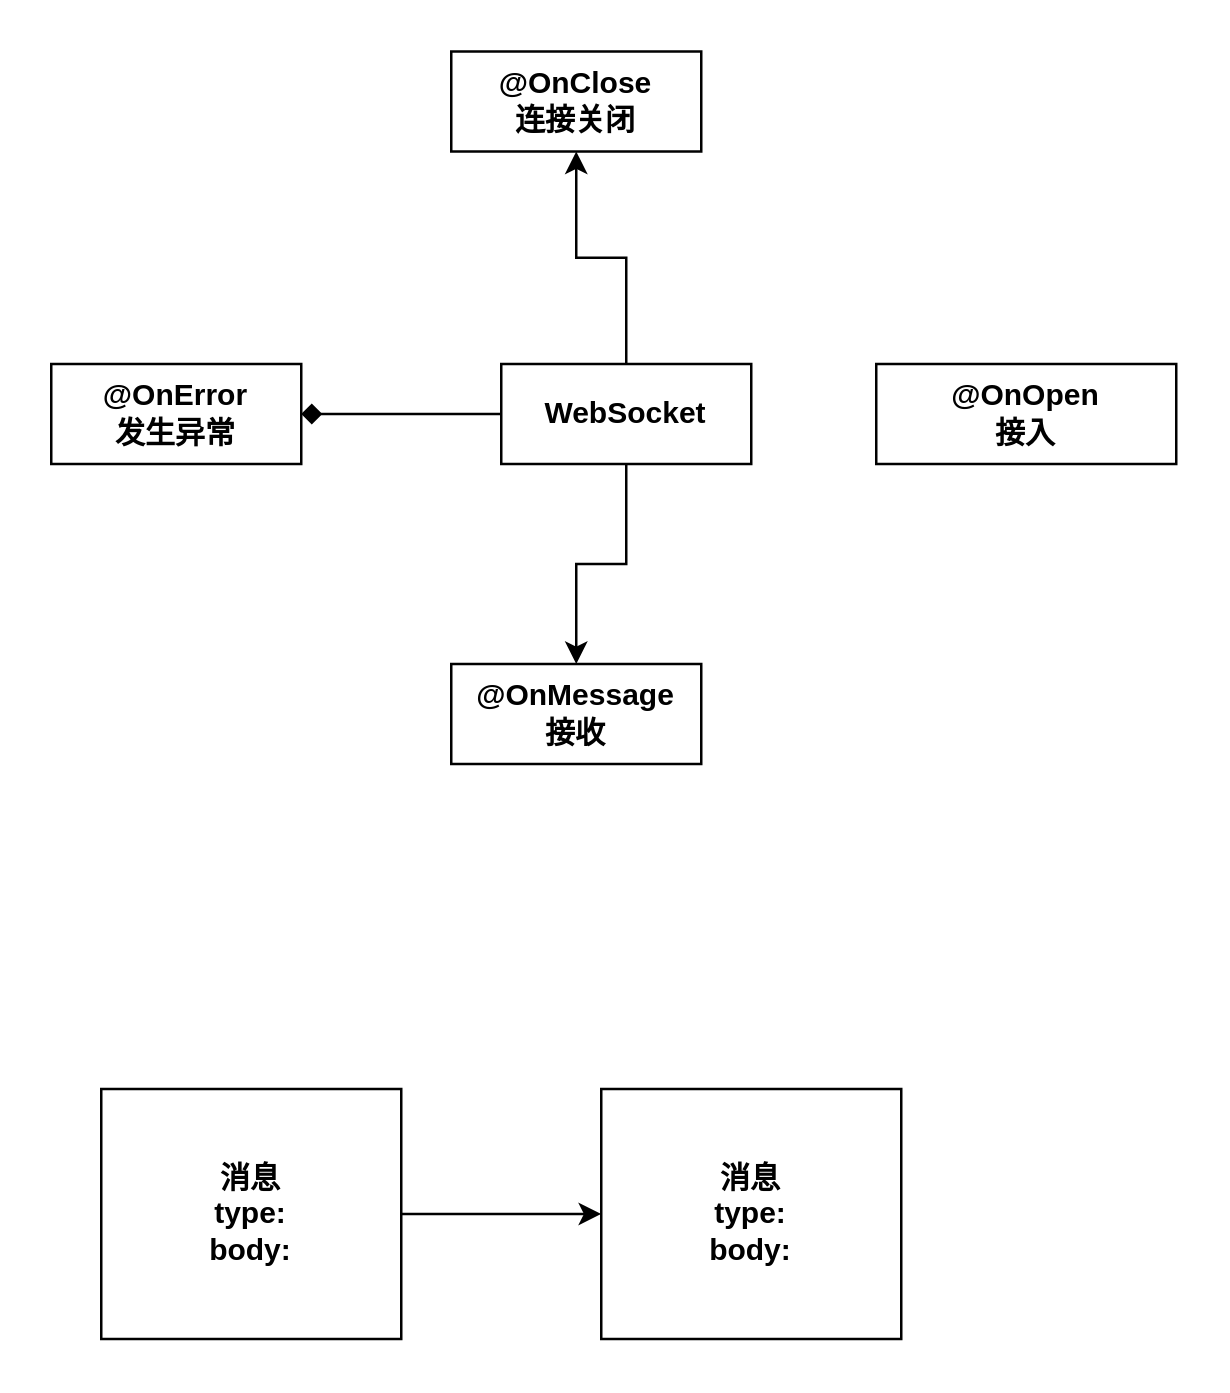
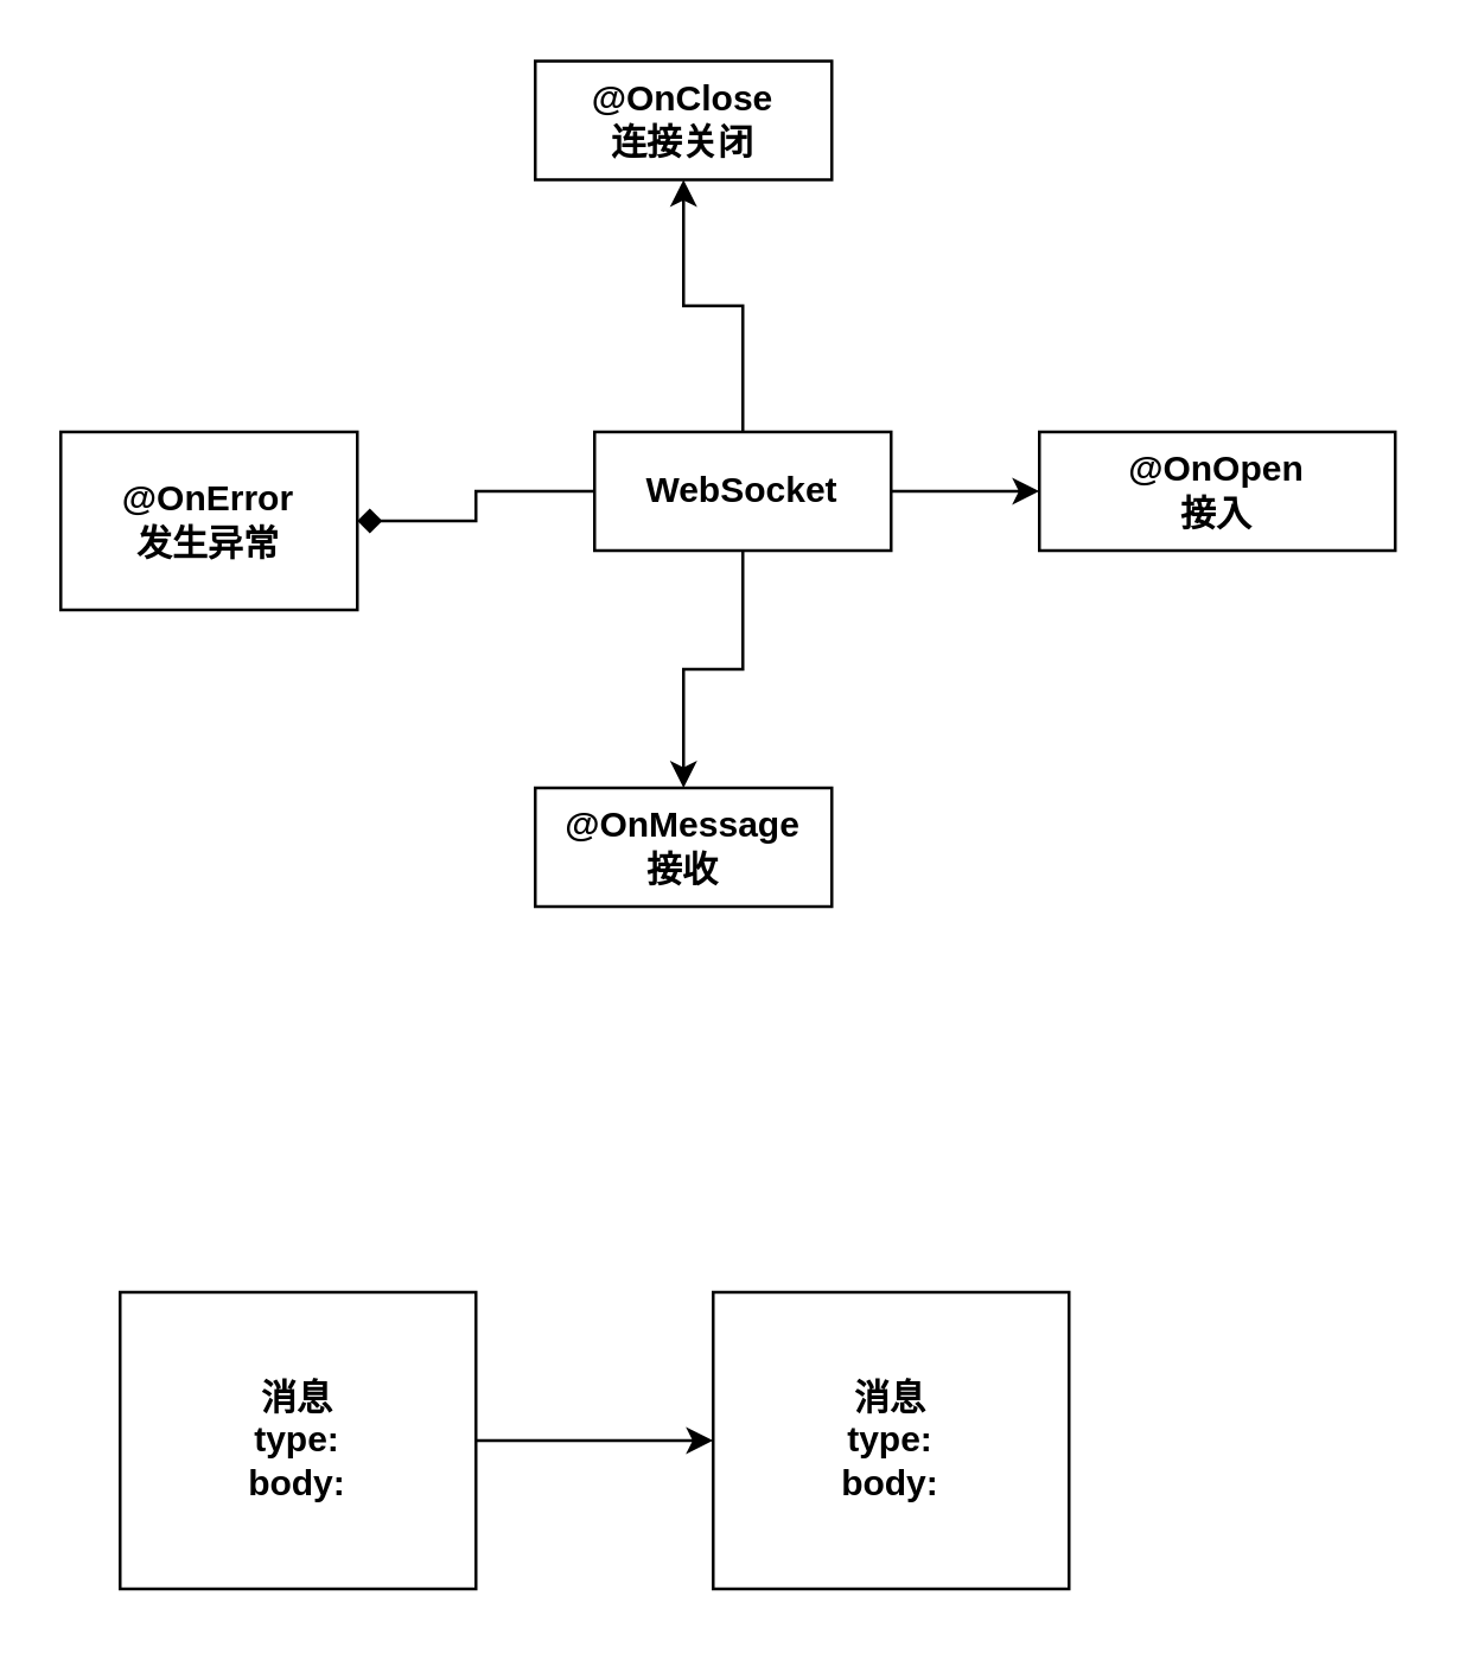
  <mxCell id="0" />
  <mxCell id="1" parent="0" />
+ <mxCell id="2" value="" style="edgeStyle=orthogonalEdgeStyle;rounded=0;orthogonalLoop=1;jettySize=auto;html=1;" parent="1" source="6" target="7" edge="1"><mxGeometry relative="1" as="geometry" /></mxCell>
  <mxCell id="3" value="" style="edgeStyle=orthogonalEdgeStyle;rounded=0;orthogonalLoop=1;jettySize=auto;html=1;" parent="1" source="6" target="8" edge="1"><mxGeometry relative="1" as="geometry" /></mxCell>
  <mxCell id="4" value="" style="edgeStyle=orthogonalEdgeStyle;rounded=0;orthogonalLoop=1;jettySize=auto;html=1;" parent="1" source="6" target="9" edge="1"><mxGeometry relative="1" as="geometry" /></mxCell>
  <mxCell id="5" value="" style="edgeStyle=orthogonalEdgeStyle;rounded=0;orthogonalLoop=1;jettySize=auto;html=1;endArrow=diamond;" parent="1" source="6" target="10" edge="1"><mxGeometry relative="1" as="geometry" /></mxCell>
  <mxCell id="6" value="&lt;b&gt;WebSocket&lt;/b&gt;" style="rounded=0;whiteSpace=wrap;html=1;" parent="1" vertex="1"><mxGeometry x="200" y="145" width="100" height="40" as="geometry" /></mxCell>
  <mxCell id="7" value="&lt;b&gt;@OnOpen&lt;br&gt;接入&lt;/b&gt;" style="whiteSpace=wrap;html=1;rounded=0;" parent="1" vertex="1"><mxGeometry x="350" y="145" width="120" height="40" as="geometry" /></mxCell>
  <mxCell id="8" value="&lt;b&gt;@OnMessage&lt;br&gt;接收&lt;/b&gt;" style="rounded=0;whiteSpace=wrap;html=1;" parent="1" vertex="1"><mxGeometry x="180" y="265" width="100" height="40" as="geometry" /></mxCell>
  <mxCell id="9" value="&lt;b&gt;@OnClose&lt;br&gt;连接关闭&lt;/b&gt;" style="rounded=0;whiteSpace=wrap;html=1;" parent="1" vertex="1"><mxGeometry x="180" y="20" width="100" height="40" as="geometry" /></mxCell>
- <mxCell id="10" value="&lt;b&gt;@OnError&lt;br&gt;发生异常&lt;/b&gt;" style="rounded=0;whiteSpace=wrap;html=1;" parent="1" vertex="1"><mxGeometry x="20" y="145" width="100" height="40" as="geometry" /></mxCell>
+ <mxCell id="10" value="&lt;b&gt;@OnError&lt;br&gt;发生异常&lt;/b&gt;" style="rounded=0;whiteSpace=wrap;html=1;" parent="1" vertex="1"><mxGeometry x="20" y="145" width="100" height="60" as="geometry" /></mxCell>
  <mxCell id="11" value="" style="edgeStyle=orthogonalEdgeStyle;rounded=0;orthogonalLoop=1;jettySize=auto;html=1;" parent="1" source="12" target="13" edge="1"><mxGeometry relative="1" as="geometry" /></mxCell>
  <mxCell id="12" value="&lt;b&gt;消息&lt;br&gt;type:&lt;br&gt;body:&lt;/b&gt;" style="rounded=0;whiteSpace=wrap;html=1;" parent="1" vertex="1"><mxGeometry x="40" y="435" width="120" height="100" as="geometry" /></mxCell>
  <mxCell id="13" value="&lt;b&gt;消息&lt;br&gt;type:&lt;br&gt;body:&lt;/b&gt;" style="rounded=0;whiteSpace=wrap;html=1;" parent="1" vertex="1"><mxGeometry x="240" y="435" width="120" height="100" as="geometry" /></mxCell>
